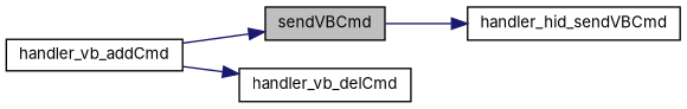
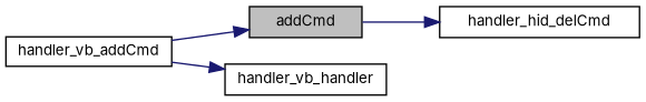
  digraph {
    fontname=Inter
    rankdir=LR
    node [color=black fillcolor=white fontname=Inter fontsize=10 shape=record style=filled]
    edge [color=midnightblue fontname=Inter fontsize=10 labelfontname=Helvetica labelfontsize=10 style=solid]
-   n1 [fillcolor=grey75 fontcolor=black height=0.2 label=sendVBCmd width=0.4]
-   n2 [height=0.2 label=handler_hid_sendVBCmd width=0.4]
+   n1 [fillcolor=grey75 fontcolor=black height=0.2 label=addCmd width=0.4]
+   n2 [height=0.2 label=handler_hid_delCmd width=0.4]
    n3 [height=0.2 label=handler_vb_addCmd width=0.4]
-   n4 [height=0.2 label=handler_vb_delCmd width=0.4]
+   n4 [height=0.2 label=handler_vb_handler width=0.4]
    n1 -> n2
    n3 -> n1
    n3 -> n4
  }
